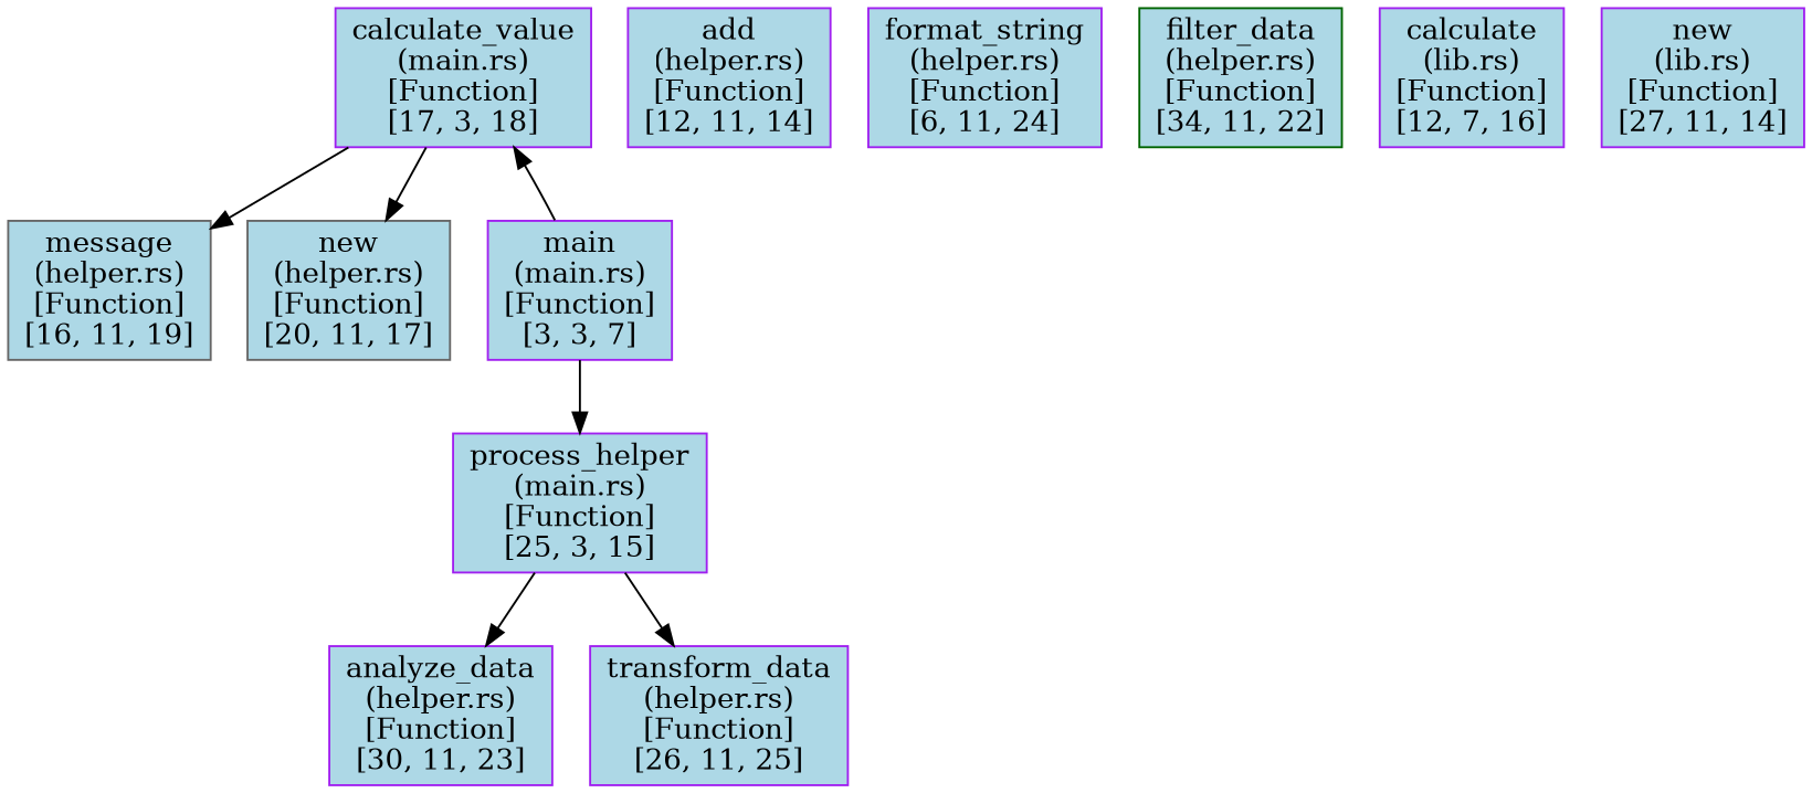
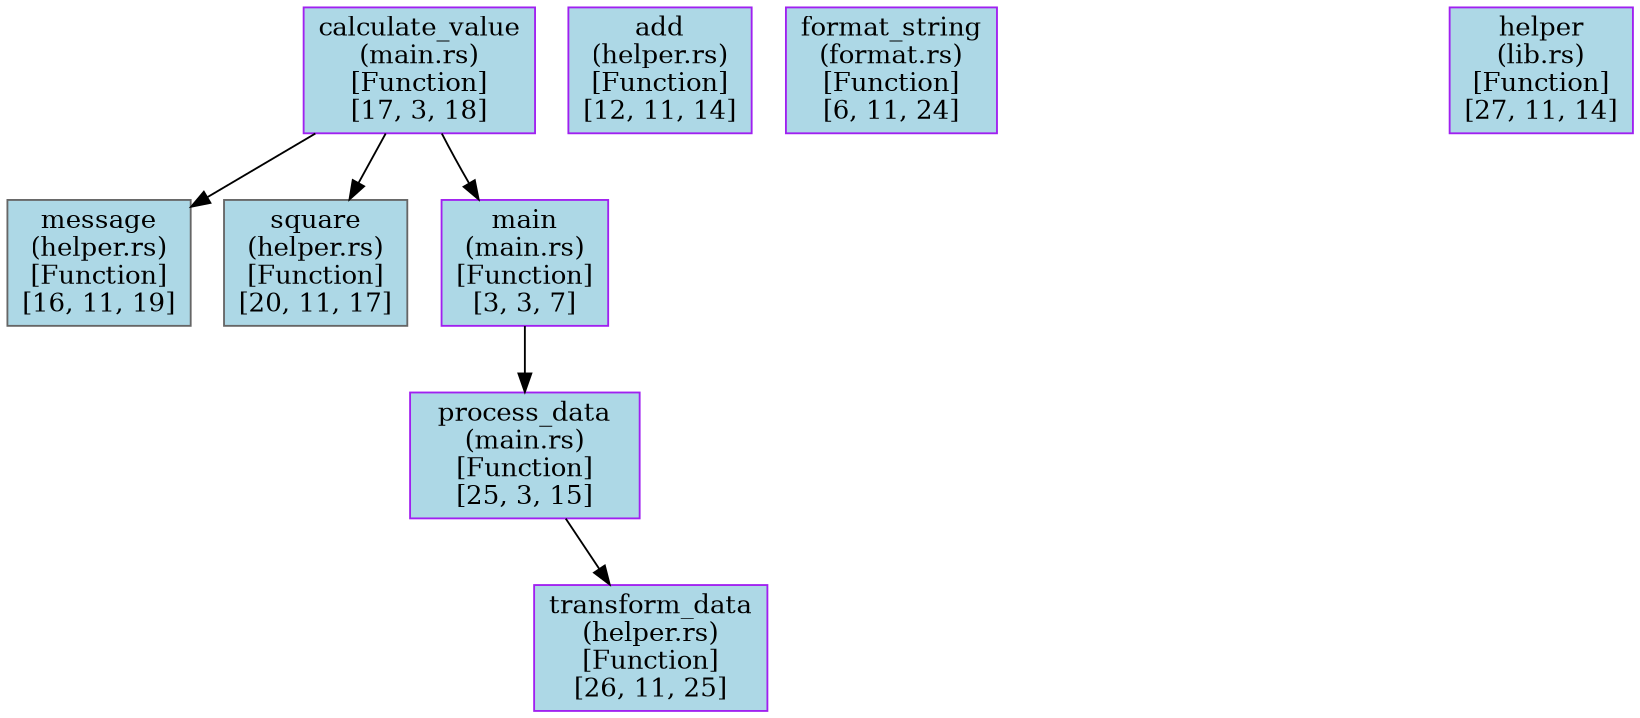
  digraph {
    node [color=purple fillcolor=lightblue shape=box style=filled]
    n1 [color=gray40 label="message\n(helper.rs)\n[Function]\n[16, 11, 19]"]
    n2 [label="add\n(helper.rs)\n[Function]\n[12, 11, 14]"]
-   n3 [label="format_string\n(helper.rs)\n[Function]\n[6, 11, 24]"]
-   n4 [color=gray40 label="new\n(helper.rs)\n[Function]\n[20, 11, 17]"]
-   n5 [label="analyze_data\n(helper.rs)\n[Function]\n[30, 11, 23]"]
-   n6 [color=darkgreen label="filter_data\n(helper.rs)\n[Function]\n[34, 11, 22]"]
+   n3 [label="format_string\n(format.rs)\n[Function]\n[6, 11, 24]"]
+   n4 [color=gray40 label="square\n(helper.rs)\n[Function]\n[20, 11, 17]"]
    n7 [label="calculate_value\n(main.rs)\n[Function]\n[17, 3, 18]"]
-   n8 [label="calculate\n(lib.rs)\n[Function]\n[12, 7, 16]"]
    n9 [label="main\n(main.rs)\n[Function]\n[3, 3, 7]"]
-   n10 [label="process_helper\n(main.rs)\n[Function]\n[25, 3, 15]"]
+   n10 [label="process_data\n(main.rs)\n[Function]\n[25, 3, 15]"]
    n11 [label="transform_data\n(helper.rs)\n[Function]\n[26, 11, 25]"]
-   n12 [label="new\n(lib.rs)\n[Function]\n[27, 11, 14]"]
+   n12 [label="helper\n(lib.rs)\n[Function]\n[27, 11, 14]"]
    n7 -> n1
    n7 -> n4
-   n9 -> n7
+   n7 -> n9
    n9 -> n10
-   n10 -> n5
    n10 -> n11
  }
